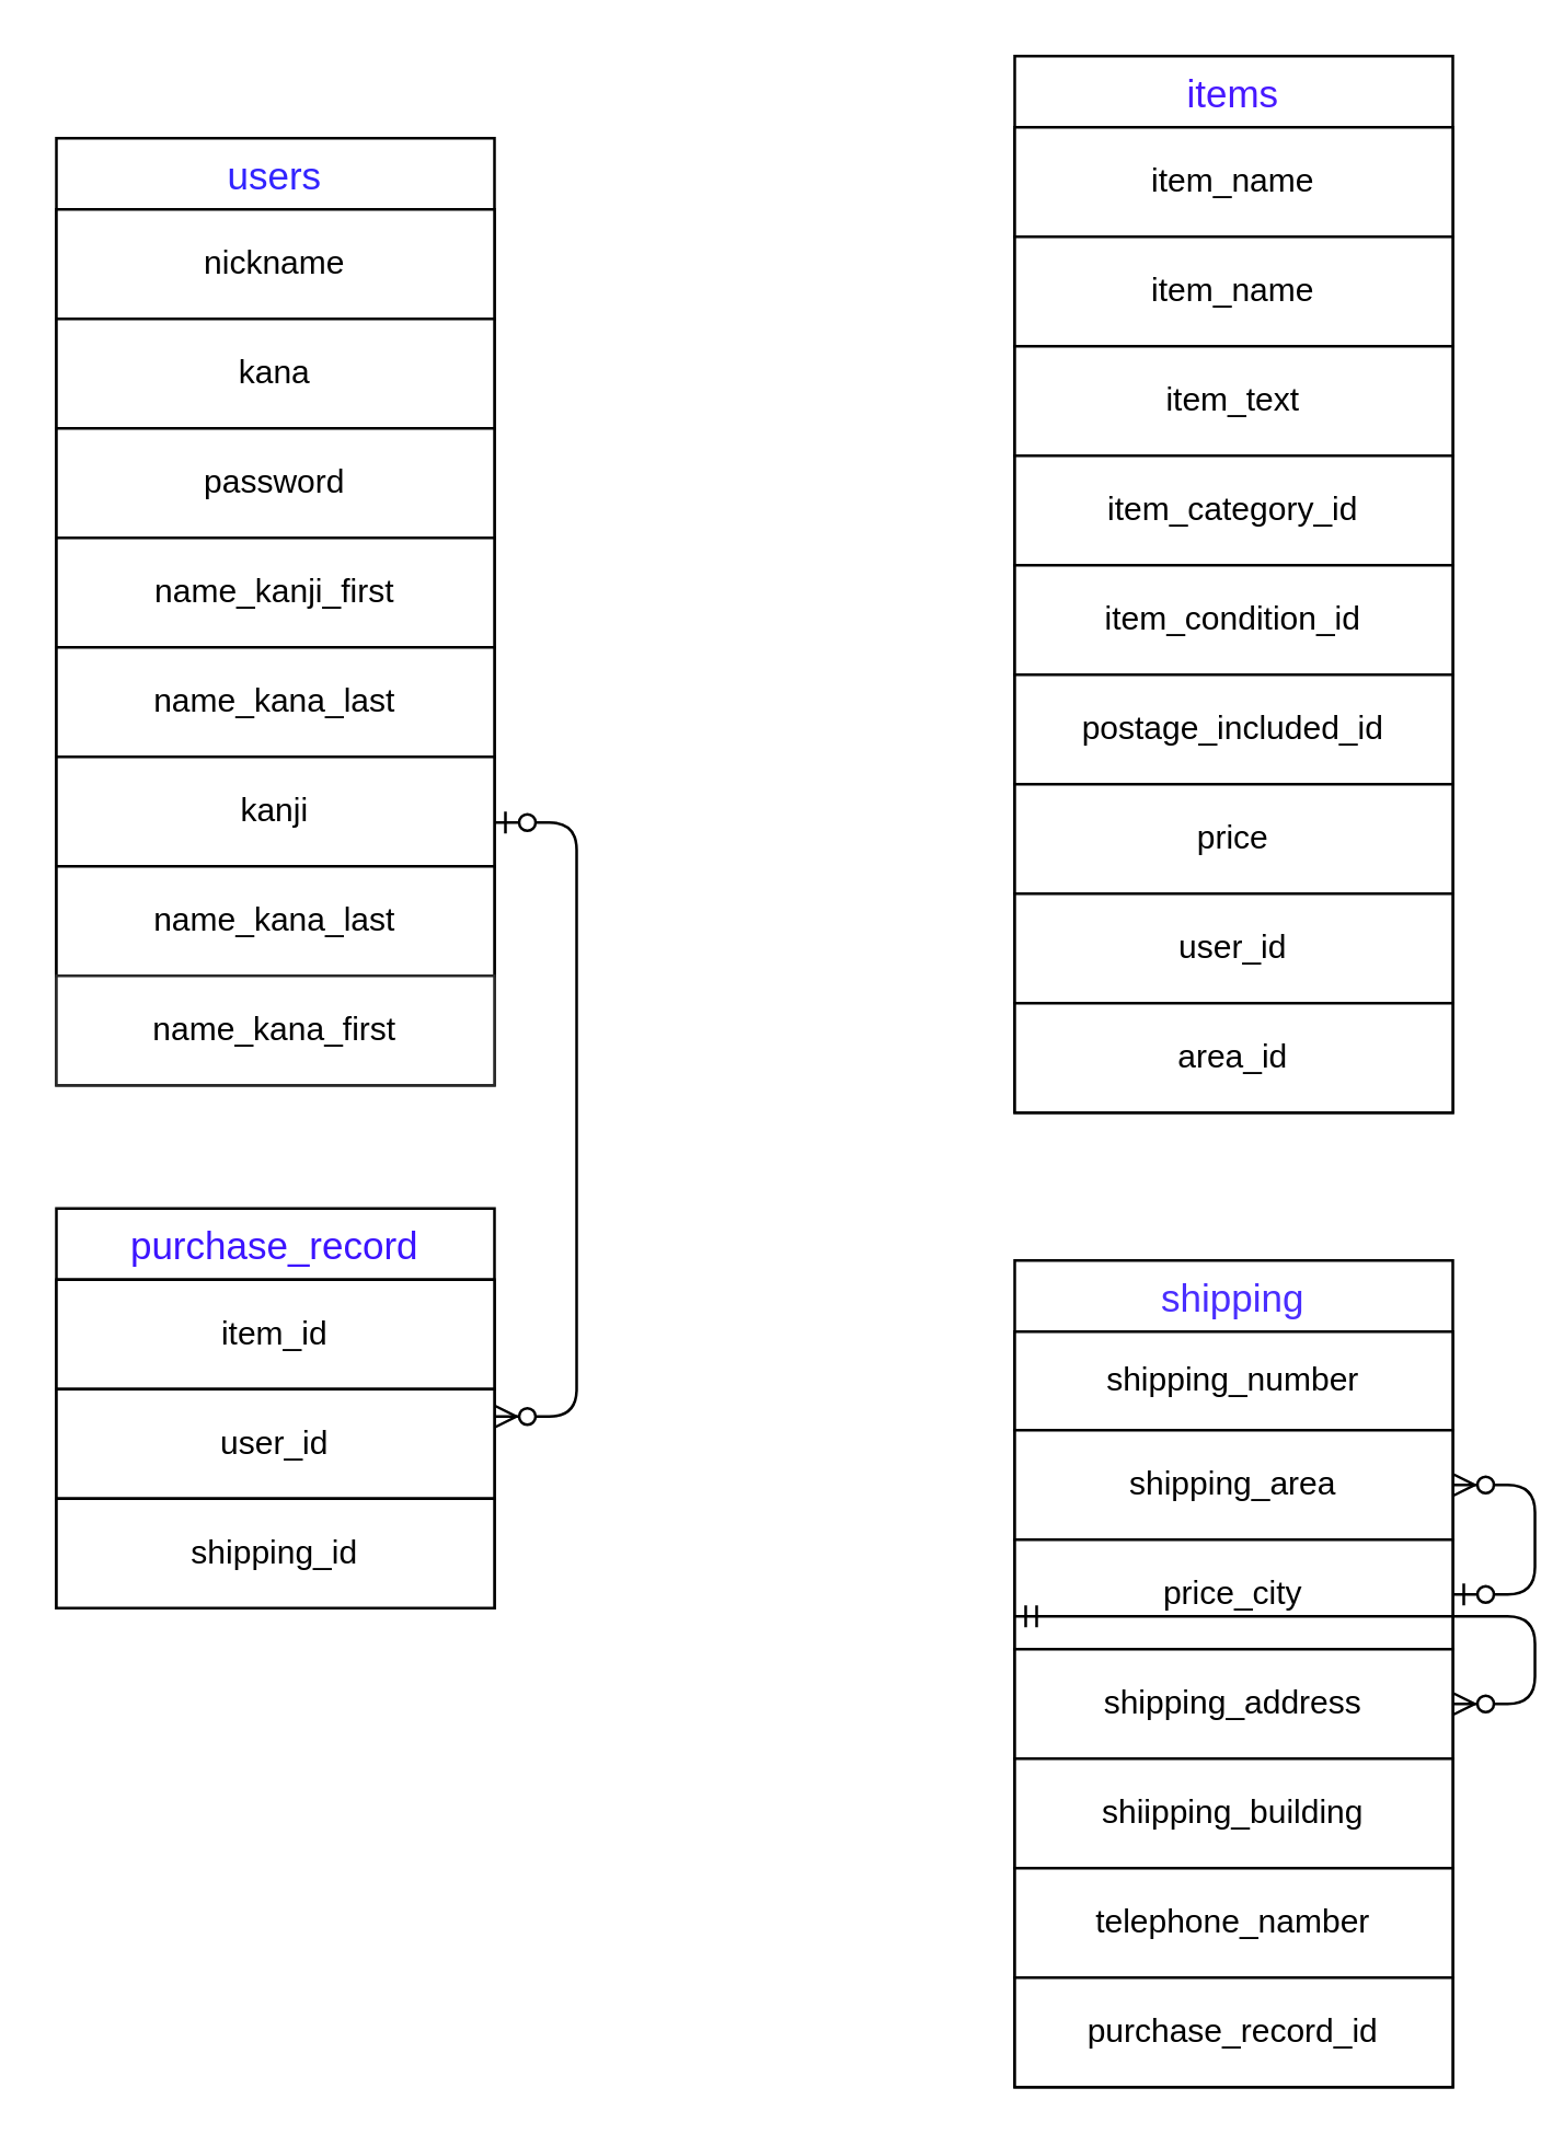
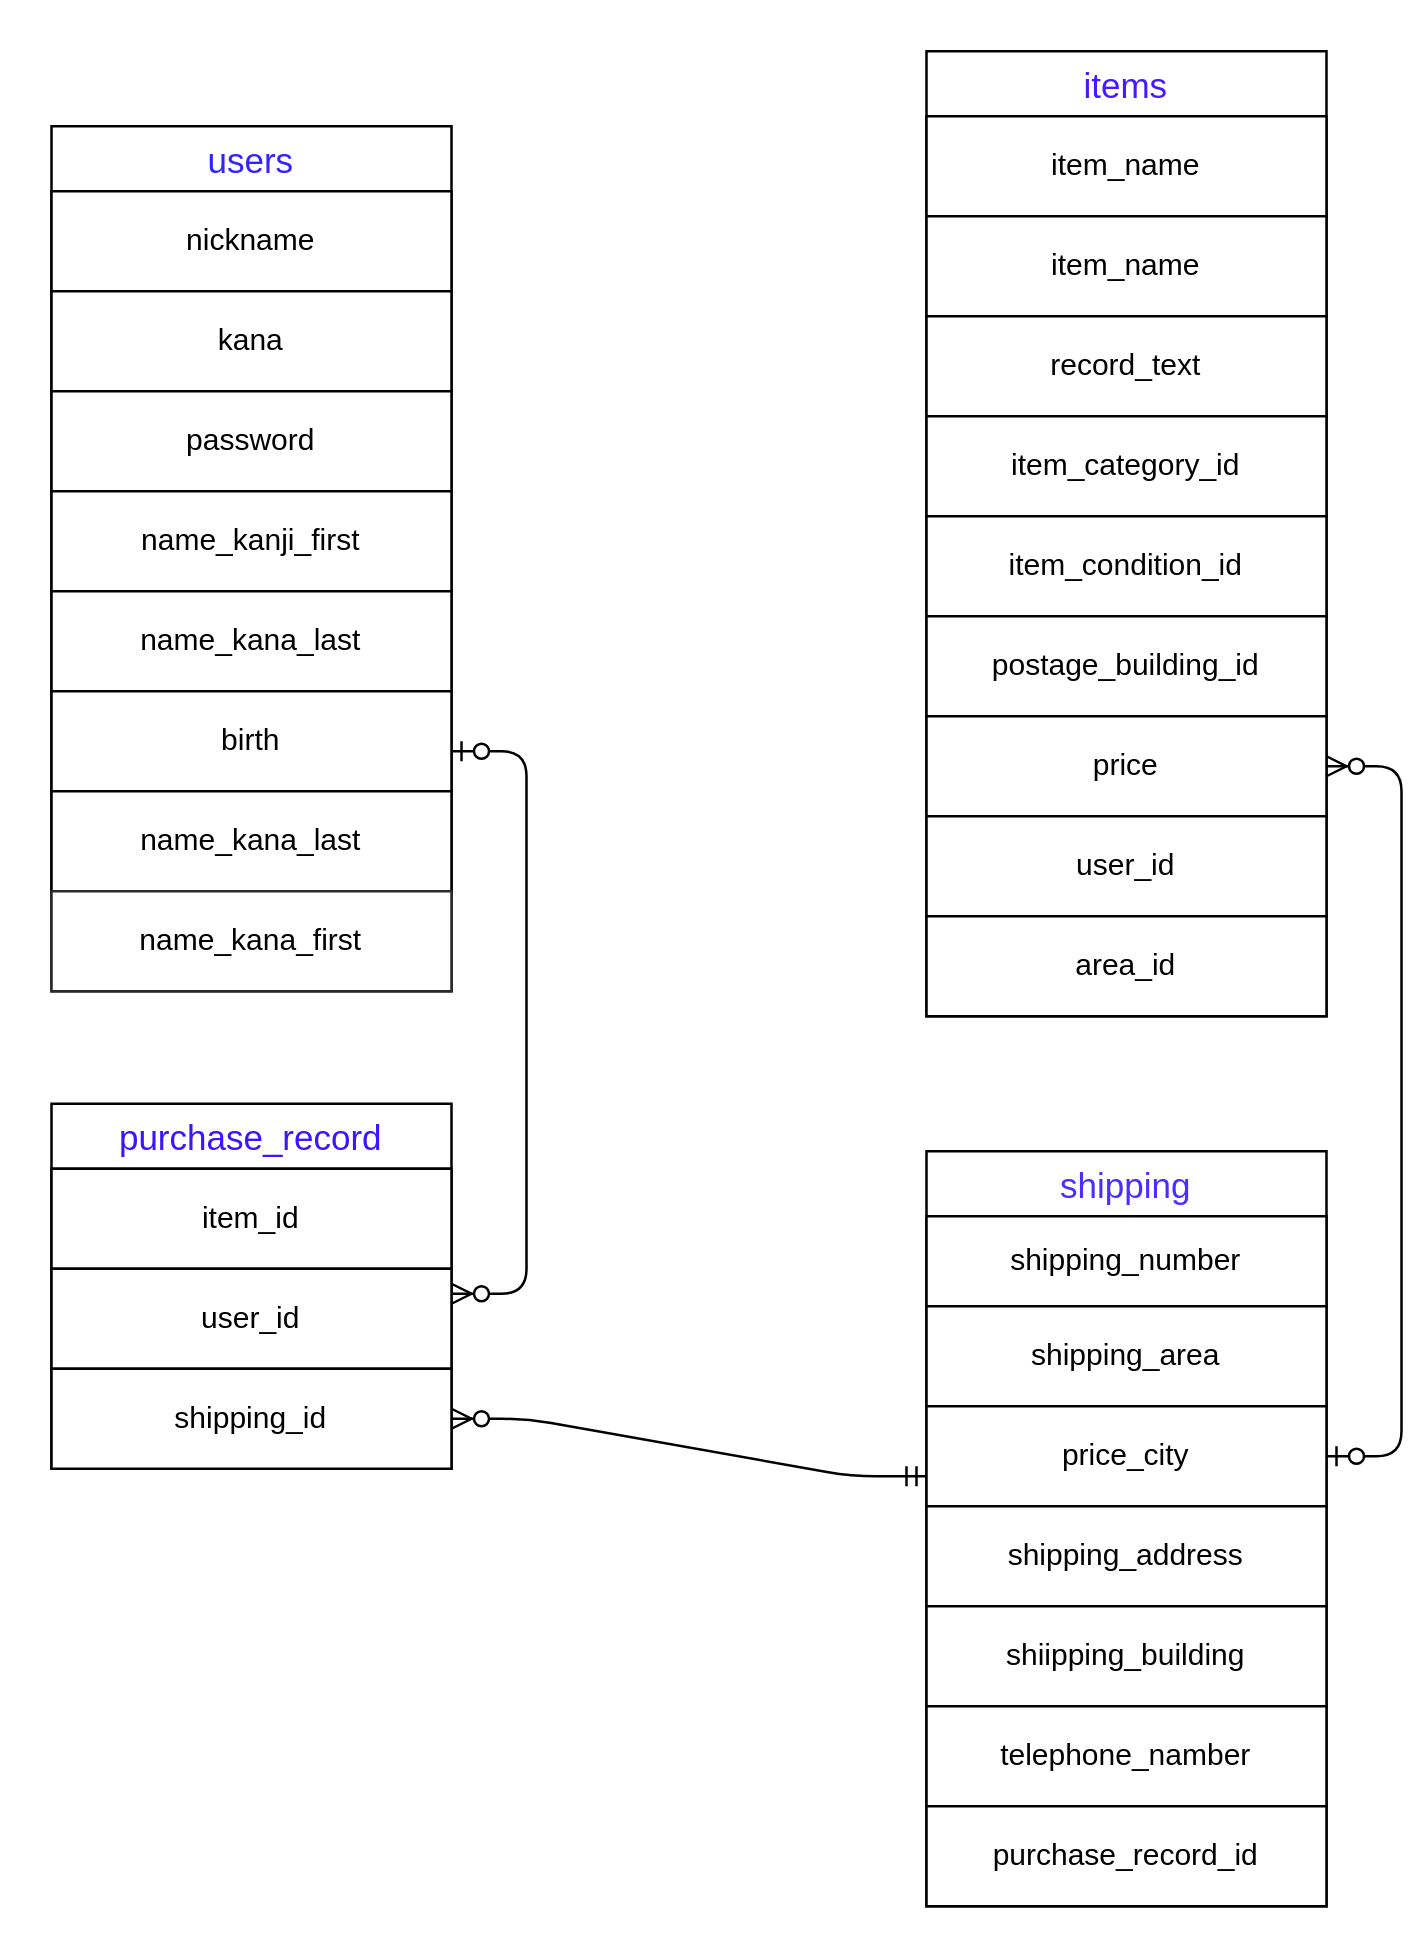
  <mxCell id="0" />
  <mxCell id="1" parent="0" />
  <mxCell id="2" value="users" style="swimlane;fontStyle=0;childLayout=stackLayout;horizontal=1;startSize=26;horizontalStack=0;resizeParent=1;resizeParentMax=0;resizeLast=0;collapsible=1;marginBottom=0;align=center;fontSize=14;fontColor=#3224FF;" parent="1" vertex="1"><mxGeometry x="20" y="50" width="160" height="346" as="geometry"><mxRectangle x="20" y="80" width="60" height="26" as="alternateBounds" /></mxGeometry></mxCell>
  <mxCell id="3" value="nickname" style="whiteSpace=wrap;html=1;align=center;" parent="2" vertex="1"><mxGeometry y="26" width="160" height="40" as="geometry" /></mxCell>
  <mxCell id="4" value="kana" style="whiteSpace=wrap;html=1;align=center;" parent="2" vertex="1"><mxGeometry y="66" width="160" height="40" as="geometry" /></mxCell>
  <mxCell id="5" value="password&lt;br&gt;" style="whiteSpace=wrap;html=1;align=center;" parent="2" vertex="1"><mxGeometry y="106" width="160" height="40" as="geometry" /></mxCell>
  <mxCell id="6" value="name_kanji_first" style="whiteSpace=wrap;html=1;align=center;" parent="2" vertex="1"><mxGeometry y="146" width="160" height="40" as="geometry" /></mxCell>
  <mxCell id="7" value="name_kana_last" style="whiteSpace=wrap;html=1;align=center;" parent="2" vertex="1"><mxGeometry y="186" width="160" height="40" as="geometry" /></mxCell>
- <mxCell id="8" value="kanji" style="whiteSpace=wrap;html=1;align=center;" parent="2" vertex="1"><mxGeometry y="226" width="160" height="40" as="geometry" /></mxCell>
+ <mxCell id="8" value="birth" style="whiteSpace=wrap;html=1;align=center;" parent="2" vertex="1"><mxGeometry y="226" width="160" height="40" as="geometry" /></mxCell>
  <mxCell id="9" value="name_kana_last" style="whiteSpace=wrap;html=1;align=center;" vertex="1" parent="2"><mxGeometry y="266" width="160" height="40" as="geometry" /></mxCell>
  <mxCell id="10" value="&lt;font color=&quot;#000000&quot;&gt;name_kana_first&lt;/font&gt;" style="whiteSpace=wrap;html=1;align=center;fontColor=#4A2EFF;strokeColor=#292929;" vertex="1" parent="2"><mxGeometry y="306" width="160" height="40" as="geometry" /></mxCell>
  <mxCell id="11" value="items" style="swimlane;fontStyle=0;childLayout=stackLayout;horizontal=1;startSize=26;horizontalStack=0;resizeParent=1;resizeParentMax=0;resizeLast=0;collapsible=1;marginBottom=0;align=center;fontSize=14;fontColor=#4719FF;" parent="1" vertex="1"><mxGeometry x="370" y="20" width="160" height="386" as="geometry" /></mxCell>
  <mxCell id="12" value="item_name" style="whiteSpace=wrap;html=1;align=center;" parent="11" vertex="1"><mxGeometry y="26" width="160" height="40" as="geometry" /></mxCell>
  <mxCell id="13" value="item_name" style="whiteSpace=wrap;html=1;align=center;" vertex="1" parent="11"><mxGeometry y="66" width="160" height="40" as="geometry" /></mxCell>
- <mxCell id="14" value="item_text" style="whiteSpace=wrap;html=1;align=center;" parent="11" vertex="1"><mxGeometry y="106" width="160" height="40" as="geometry" /></mxCell>
+ <mxCell id="14" value="record_text" style="whiteSpace=wrap;html=1;align=center;" parent="11" vertex="1"><mxGeometry y="106" width="160" height="40" as="geometry" /></mxCell>
  <mxCell id="15" value="item_category_id" style="whiteSpace=wrap;html=1;align=center;" parent="11" vertex="1"><mxGeometry y="146" width="160" height="40" as="geometry" /></mxCell>
  <mxCell id="16" value="item_condition_id" style="whiteSpace=wrap;html=1;align=center;" parent="11" vertex="1"><mxGeometry y="186" width="160" height="40" as="geometry" /></mxCell>
- <mxCell id="17" value="postage_included_id" style="whiteSpace=wrap;html=1;align=center;" parent="11" vertex="1"><mxGeometry y="226" width="160" height="40" as="geometry" /></mxCell>
+ <mxCell id="17" value="postage_building_id" style="whiteSpace=wrap;html=1;align=center;" parent="11" vertex="1"><mxGeometry y="226" width="160" height="40" as="geometry" /></mxCell>
  <mxCell id="18" value="price" style="whiteSpace=wrap;html=1;align=center;" parent="11" vertex="1"><mxGeometry y="266" width="160" height="40" as="geometry" /></mxCell>
  <mxCell id="19" value="user_id" style="whiteSpace=wrap;html=1;align=center;" parent="11" vertex="1"><mxGeometry y="306" width="160" height="40" as="geometry" /></mxCell>
  <mxCell id="20" value="area_id" style="whiteSpace=wrap;html=1;align=center;" parent="11" vertex="1"><mxGeometry y="346" width="160" height="40" as="geometry" /></mxCell>
  <mxCell id="21" value="shipping" style="swimlane;fontStyle=0;childLayout=stackLayout;horizontal=1;startSize=26;horizontalStack=0;resizeParent=1;resizeParentMax=0;resizeLast=0;collapsible=1;marginBottom=0;align=center;fontSize=14;fontColor=#4A2EFF;" parent="1" vertex="1"><mxGeometry x="370" y="460" width="160" height="302" as="geometry" /></mxCell>
  <mxCell id="22" value="shipping_number" style="whiteSpace=wrap;html=1;align=center;" parent="21" vertex="1"><mxGeometry y="26" width="160" height="36" as="geometry" /></mxCell>
  <mxCell id="23" value="shipping_area" style="whiteSpace=wrap;html=1;align=center;" parent="21" vertex="1"><mxGeometry y="62" width="160" height="40" as="geometry" /></mxCell>
  <mxCell id="24" value="price_city" style="whiteSpace=wrap;html=1;align=center;" parent="21" vertex="1"><mxGeometry y="102" width="160" height="40" as="geometry" /></mxCell>
  <mxCell id="25" value="shipping_address" style="whiteSpace=wrap;html=1;align=center;" parent="21" vertex="1"><mxGeometry y="142" width="160" height="40" as="geometry" /></mxCell>
  <mxCell id="26" value="shiipping_building" style="whiteSpace=wrap;html=1;align=center;" parent="21" vertex="1"><mxGeometry y="182" width="160" height="40" as="geometry" /></mxCell>
  <mxCell id="27" value="telephone_namber" style="whiteSpace=wrap;html=1;align=center;" parent="21" vertex="1"><mxGeometry y="222" width="160" height="40" as="geometry" /></mxCell>
  <mxCell id="28" value="purchase_record_id" style="whiteSpace=wrap;html=1;align=center;" parent="21" vertex="1"><mxGeometry y="262" width="160" height="40" as="geometry" /></mxCell>
- <mxCell id="29" value="" style="edgeStyle=entityRelationEdgeStyle;fontSize=12;html=1;endArrow=ERzeroToMany;startArrow=ERzeroToOne;" parent="1" source="24" target="23" edge="1"><mxGeometry width="100" height="100" relative="1" as="geometry"><mxPoint x="550" y="500" as="sourcePoint" /><mxPoint x="600" y="310" as="targetPoint" /></mxGeometry></mxCell>
+ <mxCell id="29" value="" style="edgeStyle=entityRelationEdgeStyle;fontSize=12;html=1;endArrow=ERzeroToMany;startArrow=ERzeroToOne;" parent="1" source="24" target="18" edge="1"><mxGeometry width="100" height="100" relative="1" as="geometry"><mxPoint x="550" y="500" as="sourcePoint" /><mxPoint x="600" y="310" as="targetPoint" /></mxGeometry></mxCell>
  <mxCell id="30" value="purchase_record" style="swimlane;fontStyle=0;childLayout=stackLayout;horizontal=1;startSize=26;horizontalStack=0;resizeParent=1;resizeParentMax=0;resizeLast=0;collapsible=1;marginBottom=0;align=center;fontSize=14;labelBorderColor=none;fontColor=#3C14FF;" parent="1" vertex="1"><mxGeometry x="20" y="441" width="160" height="146" as="geometry" /></mxCell>
  <mxCell id="31" value="item_id" style="whiteSpace=wrap;html=1;align=center;" parent="30" vertex="1"><mxGeometry y="26" width="160" height="40" as="geometry" /></mxCell>
  <mxCell id="32" value="user_id" style="whiteSpace=wrap;html=1;align=center;" parent="30" vertex="1"><mxGeometry y="66" width="160" height="40" as="geometry" /></mxCell>
  <mxCell id="33" value="shipping_id" style="whiteSpace=wrap;html=1;align=center;" parent="30" vertex="1"><mxGeometry y="106" width="160" height="40" as="geometry" /></mxCell>
  <mxCell id="34" style="edgeStyle=none;html=1;exitX=0.25;exitY=1;exitDx=0;exitDy=0;" parent="30" edge="1"><mxGeometry relative="1" as="geometry"><mxPoint x="40" y="146" as="sourcePoint" /><mxPoint x="40" y="146" as="targetPoint" /></mxGeometry></mxCell>
  <mxCell id="35" value="" style="edgeStyle=entityRelationEdgeStyle;fontSize=12;html=1;endArrow=ERzeroToMany;startArrow=ERzeroToOne;entryX=1;entryY=0.25;entryDx=0;entryDy=0;" parent="1" target="32" edge="1"><mxGeometry width="100" height="100" relative="1" as="geometry"><mxPoint x="180" y="300" as="sourcePoint" /><mxPoint x="180" y="567" as="targetPoint" /></mxGeometry></mxCell>
- <mxCell id="36" value="" style="edgeStyle=entityRelationEdgeStyle;fontSize=12;html=1;endArrow=ERzeroToMany;startArrow=ERmandOne;exitX=0;exitY=0.7;exitDx=0;exitDy=0;exitPerimeter=0;" parent="1" source="24" target="25" edge="1"><mxGeometry width="100" height="100" relative="1" as="geometry"><mxPoint x="220" y="590" as="sourcePoint" /><mxPoint x="190" y="560" as="targetPoint" /></mxGeometry></mxCell>
+ <mxCell id="36" value="" style="edgeStyle=entityRelationEdgeStyle;fontSize=12;html=1;endArrow=ERzeroToMany;startArrow=ERmandOne;exitX=0;exitY=0.7;exitDx=0;exitDy=0;exitPerimeter=0;" parent="1" source="24" target="33" edge="1"><mxGeometry width="100" height="100" relative="1" as="geometry"><mxPoint x="220" y="590" as="sourcePoint" /><mxPoint x="190" y="560" as="targetPoint" /></mxGeometry></mxCell>
